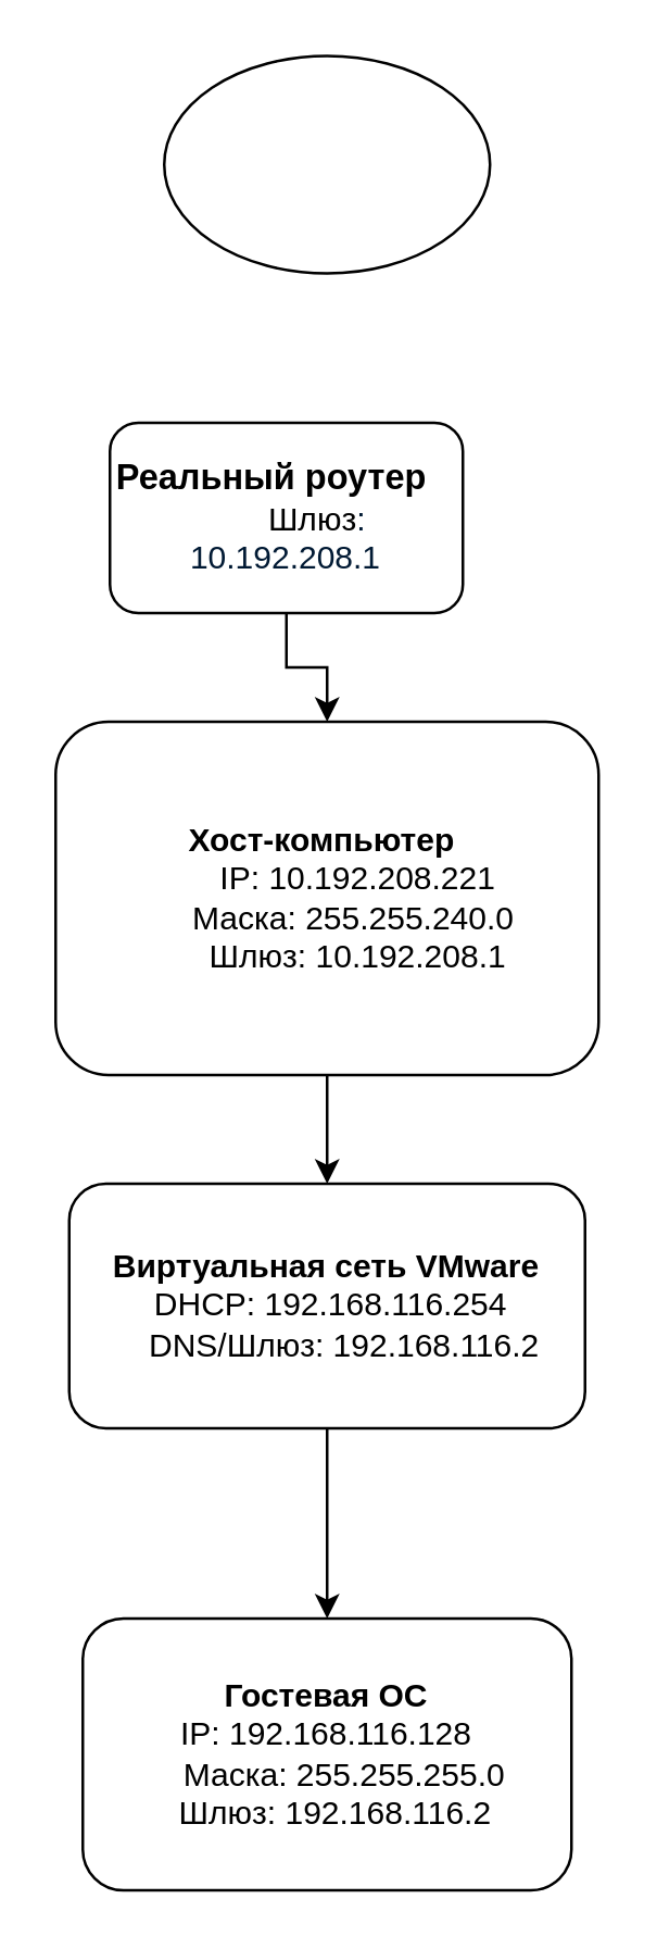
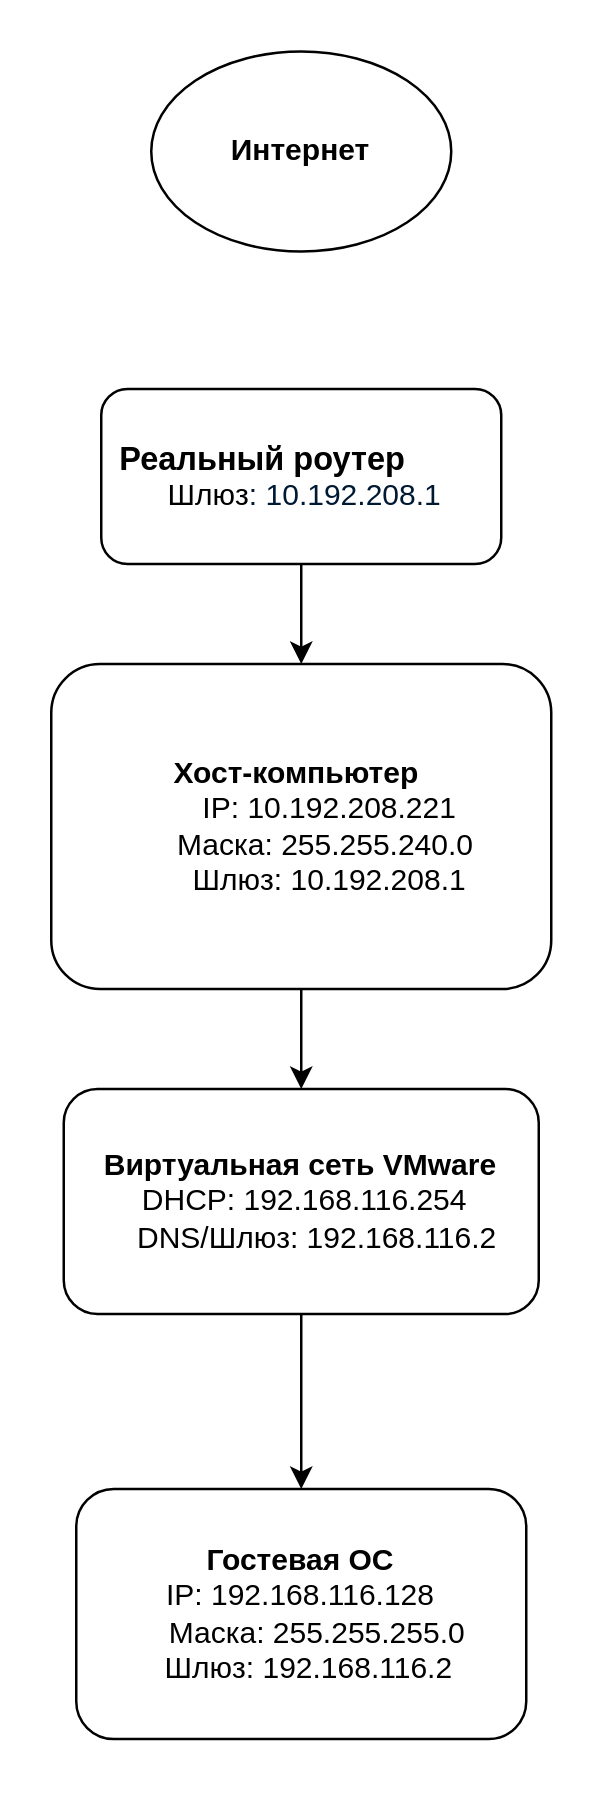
  <mxCell id="0" />
  <mxCell id="1" parent="0" />
  <mxCell id="2" style="edgeStyle=orthogonalEdgeStyle;rounded=0;orthogonalLoop=1;jettySize=auto;html=1;entryX=0.5;entryY=0;entryDx=0;entryDy=0;" edge="1" parent="1" source="3" target="7"><mxGeometry relative="1" as="geometry" /></mxCell>
- <mxCell id="3" value="&lt;div&gt;&lt;span style=&quot;font-size: 13px;&quot;&gt;&lt;b&gt;Реальный роутер&lt;/b&gt;&lt;/span&gt;&lt;b&gt;&lt;font style=&quot;font-size: 13px;&quot;&gt;&amp;nbsp;&lt;/font&gt;&lt;/b&gt; &amp;nbsp; &amp;nbsp; &amp;nbsp; &amp;nbsp; &lt;span style=&quot;background-color: transparent;&quot;&gt;&lt;font style=&quot;color: rgb(0, 25, 51);&quot;&gt;&amp;nbsp;&lt;/font&gt;Шлюз&lt;font style=&quot;color: rgb(0, 25, 51);&quot;&gt;: &lt;font style=&quot;color: rgb(0, 25, 51);&quot;&gt;10.192.208.1&lt;/font&gt;&lt;/font&gt;&lt;/span&gt;&lt;/div&gt;" style="rounded=1;whiteSpace=wrap;html=1;" vertex="1" parent="1"><mxGeometry x="40" y="155" width="130" height="70" as="geometry" /></mxCell>
+ <mxCell id="3" value="&lt;div&gt;&lt;span style=&quot;font-size: 13px;&quot;&gt;&lt;b&gt;Реальный роутер&lt;/b&gt;&lt;/span&gt;&lt;b&gt;&lt;font style=&quot;font-size: 13px;&quot;&gt;&amp;nbsp;&lt;/font&gt;&lt;/b&gt; &amp;nbsp; &amp;nbsp; &amp;nbsp; &amp;nbsp; &lt;span style=&quot;background-color: transparent;&quot;&gt;&lt;font style=&quot;color: rgb(0, 25, 51);&quot;&gt;&amp;nbsp;&lt;/font&gt;Шлюз&lt;font style=&quot;color: rgb(0, 25, 51);&quot;&gt;: &lt;font style=&quot;color: rgb(0, 25, 51);&quot;&gt;10.192.208.1&lt;/font&gt;&lt;/font&gt;&lt;/span&gt;&lt;/div&gt;" style="rounded=1;whiteSpace=wrap;html=1;" vertex="1" parent="1"><mxGeometry x="40" y="155" width="160" height="70" as="geometry" /></mxCell>
  <mxCell id="4" value="" style="ellipse;whiteSpace=wrap;html=1;" vertex="1" parent="1"><mxGeometry x="60" y="20" width="120" height="80" as="geometry" /></mxCell>
+ <mxCell id="5" value="&lt;b&gt;Интернет&lt;/b&gt;" style="text;html=1;align=center;verticalAlign=middle;whiteSpace=wrap;rounded=0;" vertex="1" parent="1"><mxGeometry x="90" y="45" width="60" height="30" as="geometry" /></mxCell>
  <mxCell id="6" style="edgeStyle=orthogonalEdgeStyle;rounded=0;orthogonalLoop=1;jettySize=auto;html=1;" edge="1" parent="1" source="7"><mxGeometry relative="1" as="geometry"><mxPoint x="120" y="435" as="targetPoint" /></mxGeometry></mxCell>
  <mxCell id="7" value="&lt;div&gt;&lt;b&gt;Хост-компьютер&amp;nbsp;&lt;/b&gt;&lt;/div&gt;&lt;div&gt;&amp;nbsp; &amp;nbsp; &amp;nbsp; &amp;nbsp;IP: 10.192.208.221&lt;/div&gt;&lt;div&gt;&amp;nbsp; &amp;nbsp; &amp;nbsp; Маска: 255.255.240.0&lt;/div&gt;&lt;div&gt;&amp;nbsp; &amp;nbsp; &amp;nbsp; &amp;nbsp;Шлюз: 10.192.208.1&lt;/div&gt;" style="rounded=1;whiteSpace=wrap;html=1;" vertex="1" parent="1"><mxGeometry x="20" y="265" width="200" height="130" as="geometry" /></mxCell>
  <mxCell id="8" style="edgeStyle=orthogonalEdgeStyle;rounded=0;orthogonalLoop=1;jettySize=auto;html=1;entryX=0.5;entryY=0;entryDx=0;entryDy=0;" edge="1" parent="1" source="9" target="10"><mxGeometry relative="1" as="geometry" /></mxCell>
  <mxCell id="9" value="&lt;b&gt;Виртуальная сеть VMware&lt;/b&gt;&lt;div&gt;&lt;div&gt;&lt;span style=&quot;white-space: pre;&quot;&gt;&#09;&lt;/span&gt;DHCP: 192.168.116.254&amp;nbsp; &amp;nbsp; &amp;nbsp; &amp;nbsp;&lt;/div&gt;&lt;div&gt;&amp;nbsp; &amp;nbsp; DNS/Шлюз: 192.168.116.2&lt;/div&gt;&lt;/div&gt;" style="rounded=1;whiteSpace=wrap;html=1;" vertex="1" parent="1"><mxGeometry x="25" y="435" width="190" height="90" as="geometry" /></mxCell>
  <mxCell id="10" value="&lt;b&gt;Гостевая ОС&lt;/b&gt;&lt;div&gt;&lt;div&gt;IP: 192.168.116.128&lt;/div&gt;&lt;div&gt;&amp;nbsp; &amp;nbsp; Маска: 255.255.255.0&lt;/div&gt;&lt;div&gt;&amp;nbsp; Шлюз: 192.168.116.2&lt;/div&gt;&lt;/div&gt;" style="rounded=1;whiteSpace=wrap;html=1;" vertex="1" parent="1"><mxGeometry x="30" y="595" width="180" height="100" as="geometry" /></mxCell>
